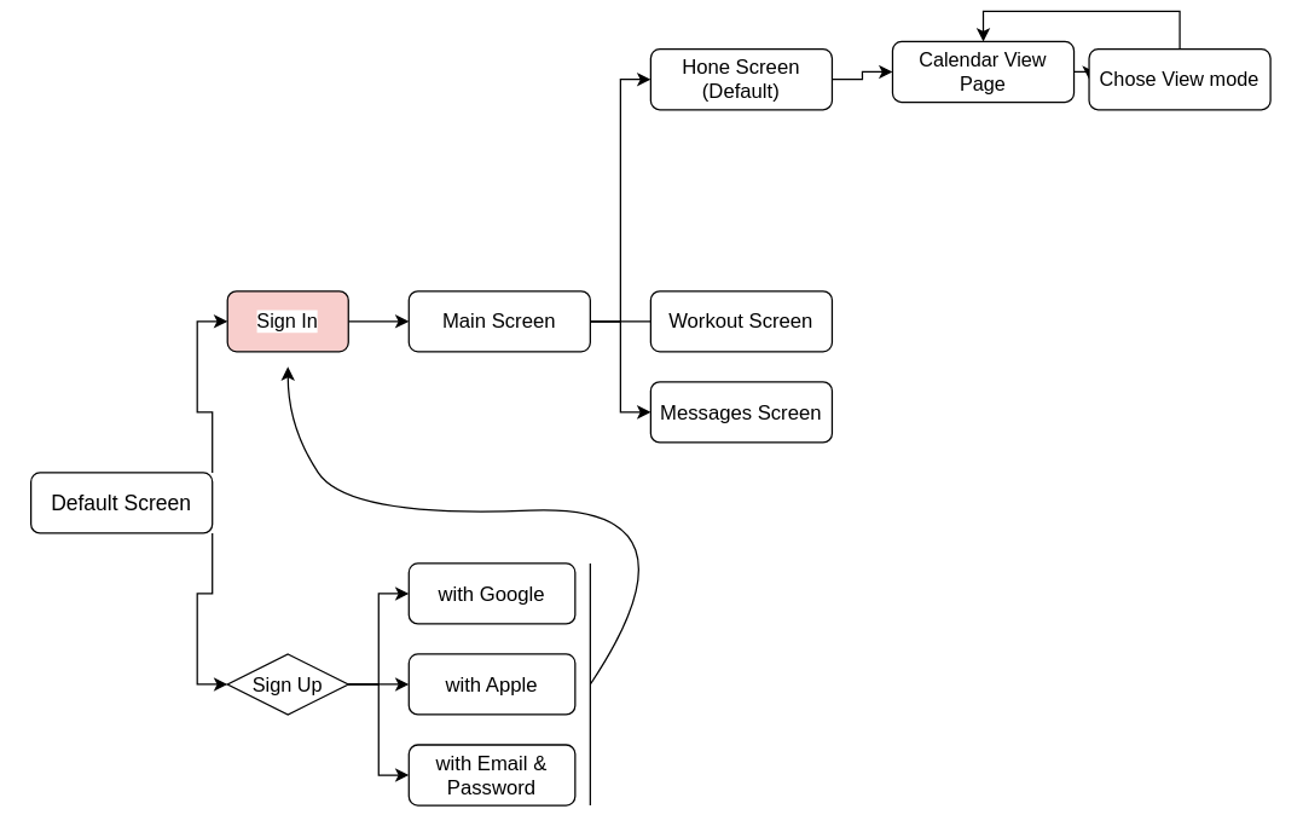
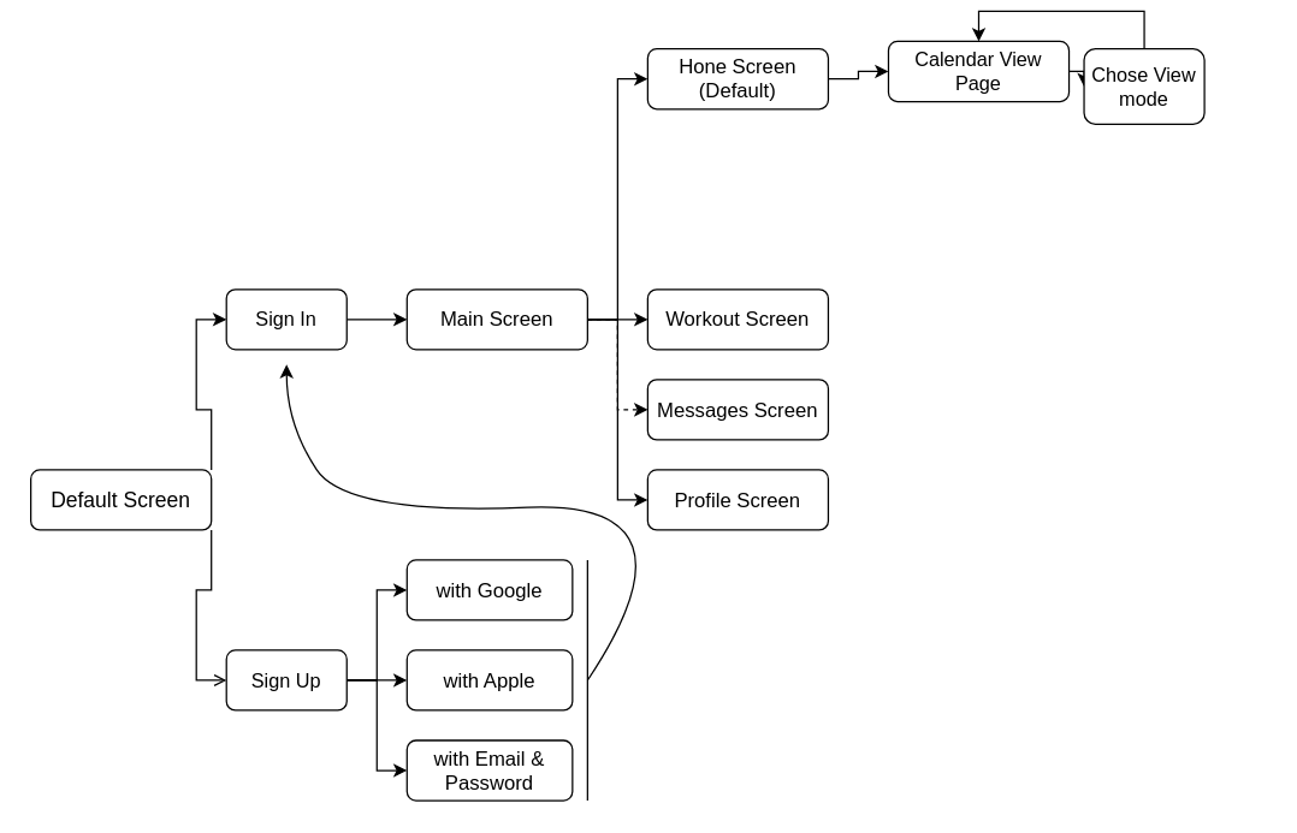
  <mxCell id="0" />
  <mxCell id="1" parent="0" />
  <mxCell id="2" style="edgeStyle=orthogonalEdgeStyle;rounded=0;orthogonalLoop=1;jettySize=auto;html=1;exitX=1;exitY=0;exitDx=0;exitDy=0;entryX=0;entryY=0.5;entryDx=0;entryDy=0;fontSize=13;" edge="1" parent="1" source="4" target="6"><mxGeometry relative="1" as="geometry" /></mxCell>
- <mxCell id="3" style="edgeStyle=orthogonalEdgeStyle;rounded=0;orthogonalLoop=1;jettySize=auto;html=1;exitX=1;exitY=1;exitDx=0;exitDy=0;entryX=0;entryY=0.5;entryDx=0;entryDy=0;fontSize=13;" edge="1" parent="1" source="4" target="10"><mxGeometry relative="1" as="geometry" /></mxCell>
+ <mxCell id="3" style="edgeStyle=orthogonalEdgeStyle;rounded=0;orthogonalLoop=1;jettySize=auto;html=1;exitX=1;exitY=1;exitDx=0;exitDy=0;entryX=0;entryY=0.5;entryDx=0;entryDy=0;fontSize=13;endArrow=open;" edge="1" parent="1" source="4" target="10"><mxGeometry relative="1" as="geometry" /></mxCell>
  <mxCell id="4" value="&lt;font style=&quot;font-size: 14px;&quot;&gt;&lt;span data-sheets-userformat=&quot;{&amp;quot;2&amp;quot;:769,&amp;quot;3&amp;quot;:{&amp;quot;1&amp;quot;:0},&amp;quot;11&amp;quot;:4,&amp;quot;12&amp;quot;:0}&quot; data-sheets-value=&quot;{&amp;quot;1&amp;quot;:2,&amp;quot;2&amp;quot;:&amp;quot;Default Screen&amp;quot;}&quot; style=&quot;font-family: Arial; font-style: normal;&quot;&gt;Default Screen&lt;/span&gt;&lt;/font&gt;" style="rounded=1;whiteSpace=wrap;html=1;" vertex="1" parent="1"><mxGeometry x="20" y="305" width="120" height="40" as="geometry" /></mxCell>
  <mxCell id="5" value="" style="edgeStyle=orthogonalEdgeStyle;rounded=0;orthogonalLoop=1;jettySize=auto;html=1;fontSize=13;" edge="1" parent="1" source="6" target="15"><mxGeometry relative="1" as="geometry" /></mxCell>
- <mxCell id="6" value="&lt;span style=&quot;font-family: Arial; text-align: left; background-color: rgb(255, 255, 255);&quot;&gt;Sign In&lt;/span&gt;" style="rounded=1;whiteSpace=wrap;html=1;fontSize=13;fillColor=#f8cecc;" vertex="1" parent="1"><mxGeometry x="150" y="185" width="80" height="40" as="geometry" /></mxCell>
+ <mxCell id="6" value="&lt;span style=&quot;font-family: Arial; text-align: left; background-color: rgb(255, 255, 255);&quot;&gt;Sign In&lt;/span&gt;" style="rounded=1;whiteSpace=wrap;html=1;fontSize=13;" vertex="1" parent="1"><mxGeometry x="150" y="185" width="80" height="40" as="geometry" /></mxCell>
  <mxCell id="7" style="edgeStyle=orthogonalEdgeStyle;rounded=0;orthogonalLoop=1;jettySize=auto;html=1;exitX=1;exitY=0.5;exitDx=0;exitDy=0;entryX=0;entryY=0.5;entryDx=0;entryDy=0;fontSize=13;" edge="1" parent="1" source="10" target="21"><mxGeometry relative="1" as="geometry" /></mxCell>
  <mxCell id="8" style="edgeStyle=orthogonalEdgeStyle;rounded=0;orthogonalLoop=1;jettySize=auto;html=1;exitX=1;exitY=0.5;exitDx=0;exitDy=0;entryX=0;entryY=0.5;entryDx=0;entryDy=0;fontSize=13;" edge="1" parent="1" source="10" target="22"><mxGeometry relative="1" as="geometry" /></mxCell>
  <mxCell id="9" style="edgeStyle=orthogonalEdgeStyle;rounded=0;orthogonalLoop=1;jettySize=auto;html=1;exitX=1;exitY=0.5;exitDx=0;exitDy=0;entryX=0;entryY=0.5;entryDx=0;entryDy=0;fontSize=13;" edge="1" parent="1" source="10" target="23"><mxGeometry relative="1" as="geometry" /></mxCell>
- <mxCell id="10" value="&lt;span style=&quot;font-family: Arial; text-align: left; background-color: rgb(255, 255, 255);&quot;&gt;Sign Up&lt;/span&gt;" style="rhombus;whiteSpace=wrap;html=1;fontSize=13;" vertex="1" parent="1"><mxGeometry x="150" y="425" width="80" height="40" as="geometry" /></mxCell>
+ <mxCell id="10" value="&lt;span style=&quot;font-family: Arial; text-align: left; background-color: rgb(255, 255, 255);&quot;&gt;Sign Up&lt;/span&gt;" style="rounded=1;whiteSpace=wrap;html=1;fontSize=13;" vertex="1" parent="1"><mxGeometry x="150" y="425" width="80" height="40" as="geometry" /></mxCell>
  <mxCell id="11" style="edgeStyle=orthogonalEdgeStyle;rounded=0;orthogonalLoop=1;jettySize=auto;html=1;exitX=1;exitY=0.5;exitDx=0;exitDy=0;entryX=0;entryY=0.5;entryDx=0;entryDy=0;fontSize=13;" edge="1" parent="1" source="15" target="17"><mxGeometry relative="1" as="geometry" /></mxCell>
- <mxCell id="12" style="edgeStyle=orthogonalEdgeStyle;rounded=0;orthogonalLoop=1;jettySize=auto;html=1;exitX=1;exitY=0.5;exitDx=0;exitDy=0;entryX=0;entryY=0.5;entryDx=0;entryDy=0;fontSize=13;endArrow=none;" edge="1" parent="1" source="15" target="18"><mxGeometry relative="1" as="geometry" /></mxCell>
- <mxCell id="13" style="edgeStyle=orthogonalEdgeStyle;rounded=0;orthogonalLoop=1;jettySize=auto;html=1;exitX=1;exitY=0.5;exitDx=0;exitDy=0;entryX=0;entryY=0.5;entryDx=0;entryDy=0;fontSize=13;" edge="1" parent="1" source="15" target="19"><mxGeometry relative="1" as="geometry" /></mxCell>
+ <mxCell id="12" style="edgeStyle=orthogonalEdgeStyle;rounded=0;orthogonalLoop=1;jettySize=auto;html=1;exitX=1;exitY=0.5;exitDx=0;exitDy=0;entryX=0;entryY=0.5;entryDx=0;entryDy=0;fontSize=13;" edge="1" parent="1" source="15" target="18"><mxGeometry relative="1" as="geometry" /></mxCell>
+ <mxCell id="13" style="edgeStyle=orthogonalEdgeStyle;rounded=0;orthogonalLoop=1;jettySize=auto;html=1;exitX=1;exitY=0.5;exitDx=0;exitDy=0;entryX=0;entryY=0.5;entryDx=0;entryDy=0;fontSize=13;dashed=1;" edge="1" parent="1" source="15" target="19"><mxGeometry relative="1" as="geometry" /></mxCell>
+ <mxCell id="14" style="edgeStyle=orthogonalEdgeStyle;rounded=0;orthogonalLoop=1;jettySize=auto;html=1;exitX=1;exitY=0.5;exitDx=0;exitDy=0;entryX=0;entryY=0.5;entryDx=0;entryDy=0;fontSize=13;" edge="1" parent="1" source="15" target="20"><mxGeometry relative="1" as="geometry" /></mxCell>
  <mxCell id="15" value="&lt;span style=&quot;text-align: start; font-size: 10pt; font-family: Arial;&quot; data-sheets-userformat=&quot;{&amp;quot;2&amp;quot;:769,&amp;quot;3&amp;quot;:{&amp;quot;1&amp;quot;:0},&amp;quot;11&amp;quot;:4,&amp;quot;12&amp;quot;:0}&quot; data-sheets-value=&quot;{&amp;quot;1&amp;quot;:2,&amp;quot;2&amp;quot;:&amp;quot;Main Screen&amp;quot;}&quot;&gt;Main Screen&lt;/span&gt;" style="rounded=1;whiteSpace=wrap;html=1;fontSize=13;" vertex="1" parent="1"><mxGeometry x="270" y="185" width="120" height="40" as="geometry" /></mxCell>
  <mxCell id="16" style="edgeStyle=orthogonalEdgeStyle;rounded=0;orthogonalLoop=1;jettySize=auto;html=1;exitX=1;exitY=0.5;exitDx=0;exitDy=0;entryX=0;entryY=0.5;entryDx=0;entryDy=0;fontSize=13;" edge="1" parent="1" source="17" target="27"><mxGeometry relative="1" as="geometry" /></mxCell>
  <mxCell id="17" value="&lt;span style=&quot;text-align: start; font-size: 10pt; font-family: Arial;&quot; data-sheets-userformat=&quot;{&amp;quot;2&amp;quot;:769,&amp;quot;3&amp;quot;:{&amp;quot;1&amp;quot;:0},&amp;quot;11&amp;quot;:4,&amp;quot;12&amp;quot;:0}&quot; data-sheets-value=&quot;{&amp;quot;1&amp;quot;:2,&amp;quot;2&amp;quot;:&amp;quot;Hone Screen (Default)&amp;quot;}&quot;&gt;Hone Screen (Default)&lt;/span&gt;" style="rounded=1;whiteSpace=wrap;html=1;fontSize=13;" vertex="1" parent="1"><mxGeometry x="430" y="25" width="120" height="40" as="geometry" /></mxCell>
  <mxCell id="18" value="&lt;span style=&quot;text-align: start; font-size: 10pt; font-family: Arial;&quot; data-sheets-userformat=&quot;{&amp;quot;2&amp;quot;:769,&amp;quot;3&amp;quot;:{&amp;quot;1&amp;quot;:0},&amp;quot;11&amp;quot;:4,&amp;quot;12&amp;quot;:0}&quot; data-sheets-value=&quot;{&amp;quot;1&amp;quot;:2,&amp;quot;2&amp;quot;:&amp;quot;Workout Screen&amp;quot;}&quot;&gt;Workout Screen&lt;/span&gt;" style="rounded=1;whiteSpace=wrap;html=1;fontSize=13;" vertex="1" parent="1"><mxGeometry x="430" y="185" width="120" height="40" as="geometry" /></mxCell>
  <mxCell id="19" value="&lt;span style=&quot;text-align: start; font-size: 10pt; font-family: Arial;&quot; data-sheets-userformat=&quot;{&amp;quot;2&amp;quot;:769,&amp;quot;3&amp;quot;:{&amp;quot;1&amp;quot;:0},&amp;quot;11&amp;quot;:4,&amp;quot;12&amp;quot;:0}&quot; data-sheets-value=&quot;{&amp;quot;1&amp;quot;:2,&amp;quot;2&amp;quot;:&amp;quot;Messages Screen&amp;quot;}&quot;&gt;Messages Screen&lt;/span&gt;" style="rounded=1;whiteSpace=wrap;html=1;fontSize=13;" vertex="1" parent="1"><mxGeometry x="430" y="245" width="120" height="40" as="geometry" /></mxCell>
+ <mxCell id="20" value="&lt;span style=&quot;text-align: start; font-size: 10pt; font-family: Arial;&quot; data-sheets-userformat=&quot;{&amp;quot;2&amp;quot;:769,&amp;quot;3&amp;quot;:{&amp;quot;1&amp;quot;:0},&amp;quot;11&amp;quot;:4,&amp;quot;12&amp;quot;:0}&quot; data-sheets-value=&quot;{&amp;quot;1&amp;quot;:2,&amp;quot;2&amp;quot;:&amp;quot;Profile Screen&amp;quot;}&quot;&gt;Profile Screen&lt;/span&gt;" style="rounded=1;whiteSpace=wrap;html=1;fontSize=13;" vertex="1" parent="1"><mxGeometry x="430" y="305" width="120" height="40" as="geometry" /></mxCell>
  <mxCell id="21" value="&lt;span style=&quot;text-align: start; font-size: 10pt; font-family: Arial;&quot; data-sheets-userformat=&quot;{&amp;quot;2&amp;quot;:769,&amp;quot;3&amp;quot;:{&amp;quot;1&amp;quot;:0},&amp;quot;11&amp;quot;:4,&amp;quot;12&amp;quot;:0}&quot; data-sheets-value=&quot;{&amp;quot;1&amp;quot;:2,&amp;quot;2&amp;quot;:&amp;quot;with Google&amp;quot;}&quot;&gt;with Google&lt;/span&gt;" style="rounded=1;whiteSpace=wrap;html=1;fontSize=13;" vertex="1" parent="1"><mxGeometry x="270" y="365" width="110" height="40" as="geometry" /></mxCell>
  <mxCell id="22" value="&lt;span style=&quot;text-align: start; font-size: 10pt; font-family: Arial;&quot; data-sheets-userformat=&quot;{&amp;quot;2&amp;quot;:769,&amp;quot;3&amp;quot;:{&amp;quot;1&amp;quot;:0},&amp;quot;11&amp;quot;:4,&amp;quot;12&amp;quot;:0}&quot; data-sheets-value=&quot;{&amp;quot;1&amp;quot;:2,&amp;quot;2&amp;quot;:&amp;quot;with Apple&amp;quot;}&quot;&gt;with Apple&lt;/span&gt;" style="rounded=1;whiteSpace=wrap;html=1;fontSize=13;" vertex="1" parent="1"><mxGeometry x="270" y="425" width="110" height="40" as="geometry" /></mxCell>
  <mxCell id="23" value="&lt;span style=&quot;text-align: start; font-size: 10pt; font-family: Arial;&quot; data-sheets-userformat=&quot;{&amp;quot;2&amp;quot;:769,&amp;quot;3&amp;quot;:{&amp;quot;1&amp;quot;:0},&amp;quot;11&amp;quot;:4,&amp;quot;12&amp;quot;:0}&quot; data-sheets-value=&quot;{&amp;quot;1&amp;quot;:2,&amp;quot;2&amp;quot;:&amp;quot;with Email &amp;amp; Password&amp;quot;}&quot;&gt;with Email &amp;amp; Password&lt;/span&gt;" style="rounded=1;whiteSpace=wrap;html=1;fontSize=13;" vertex="1" parent="1"><mxGeometry x="270" y="485" width="110" height="40" as="geometry" /></mxCell>
  <mxCell id="24" value="" style="endArrow=none;html=1;rounded=0;fontSize=13;" edge="1" parent="1"><mxGeometry width="50" height="50" relative="1" as="geometry"><mxPoint x="390" y="525" as="sourcePoint" /><mxPoint x="390" y="365" as="targetPoint" /></mxGeometry></mxCell>
  <mxCell id="25" value="" style="curved=1;endArrow=classic;html=1;rounded=0;fontSize=13;" edge="1" parent="1"><mxGeometry width="50" height="50" relative="1" as="geometry"><mxPoint x="390" y="445" as="sourcePoint" /><mxPoint x="190" y="235" as="targetPoint" /><Array as="points"><mxPoint x="470" y="325" /><mxPoint x="230" y="335" /><mxPoint x="190" y="275" /></Array></mxGeometry></mxCell>
  <mxCell id="26" style="edgeStyle=orthogonalEdgeStyle;rounded=0;orthogonalLoop=1;jettySize=auto;html=1;exitX=1;exitY=0.5;exitDx=0;exitDy=0;entryX=0;entryY=0.5;entryDx=0;entryDy=0;fontSize=13;" edge="1" parent="1" source="27" target="29"><mxGeometry relative="1" as="geometry" /></mxCell>
  <mxCell id="27" value="Calendar View Page" style="rounded=1;whiteSpace=wrap;html=1;fontSize=13;" vertex="1" parent="1"><mxGeometry x="590" y="20" width="120" height="40" as="geometry" /></mxCell>
  <mxCell id="28" style="edgeStyle=orthogonalEdgeStyle;rounded=0;orthogonalLoop=1;jettySize=auto;html=1;exitX=0.5;exitY=0;exitDx=0;exitDy=0;entryX=0.5;entryY=0;entryDx=0;entryDy=0;fontSize=13;" edge="1" parent="1" source="29" target="27"><mxGeometry relative="1" as="geometry" /></mxCell>
- <mxCell id="29" value="Chose View mode" style="rounded=1;whiteSpace=wrap;html=1;fontSize=13;" vertex="1" parent="1"><mxGeometry x="720" y="25" width="120" height="40" as="geometry" /></mxCell>
+ <mxCell id="29" value="Chose View mode" style="rounded=1;whiteSpace=wrap;html=1;fontSize=13;" vertex="1" parent="1"><mxGeometry x="720" y="25" width="80" height="50" as="geometry" /></mxCell>
  <mxCell id="30" style="edgeStyle=orthogonalEdgeStyle;rounded=0;orthogonalLoop=1;jettySize=auto;html=1;exitX=0.5;exitY=1;exitDx=0;exitDy=0;fontSize=13;" edge="1" parent="1" source="29" target="29"><mxGeometry relative="1" as="geometry" /></mxCell>
